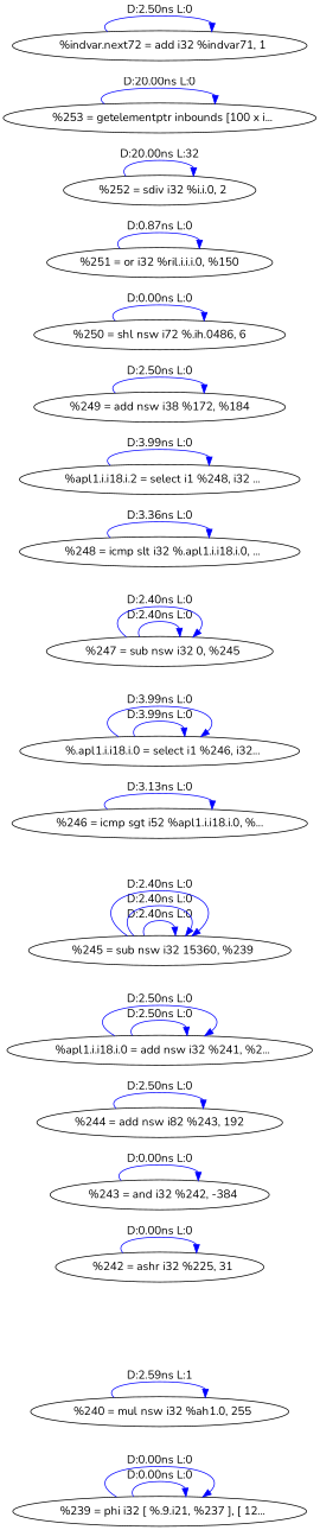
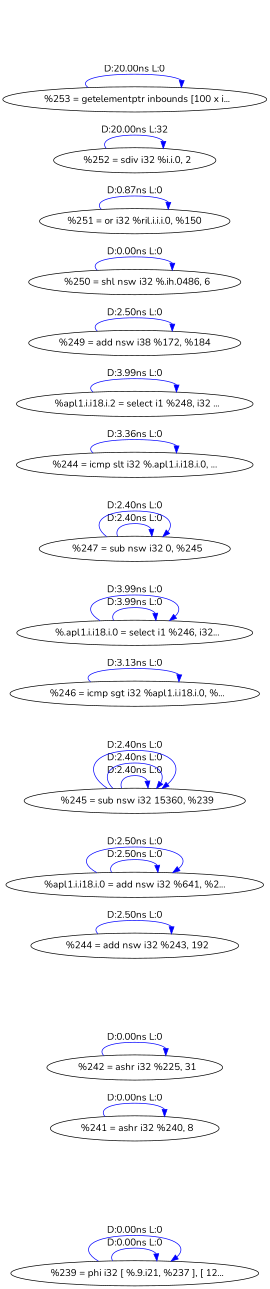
  digraph {
    fontname=Nunito
    rankdir=LR
    node [fontname=Nunito]
    edge [color=blue fontname=Nunito]
    n1 [label="  %239 = phi i32 [ %.9.i21, %237 ], [ 12..."]
-   n2 [label="  %240 = mul nsw i32 %ah1.0, 255"]
+   n3 [label="  %241 = ashr i32 %240, 8"]
    n4 [label="  %242 = ashr i32 %225, 31"]
-   n5 [label="  %243 = and i32 %242, -384"]
-   n6 [label="%244 = add nsw i82 %243, 192"]
-   n7 [label="  %apl1.i.i18.i.0 = add nsw i32 %241, %2..."]
+   n6 [label="  %244 = add nsw i32 %243, 192"]
+   n7 [label="%apl1.i.i18.i.0 = add nsw i32 %641, %2..."]
    n8 [label="  %245 = sub nsw i32 15360, %239"]
-   n9 [label="%246 = icmp sgt i52 %apl1.i.i18.i.0, %..."]
+   n9 [label="  %246 = icmp sgt i32 %apl1.i.i18.i.0, %..."]
    n10 [label="  %.apl1.i.i18.i.0 = select i1 %246, i32..."]
    n11 [label="  %247 = sub nsw i32 0, %245"]
-   n12 [label="  %248 = icmp slt i32 %.apl1.i.i18.i.0, ..."]
+   n12 [label="%244 = icmp slt i32 %.apl1.i.i18.i.0, ..."]
    n13 [label="  %apl1.i.i18.i.2 = select i1 %248, i32 ..."]
    n14 [label="%249 = add nsw i38 %172, %184"]
-   n15 [label="%250 = shl nsw i72 %.ih.0486, 6"]
+   n15 [label="  %250 = shl nsw i32 %.ih.0486, 6"]
    n16 [label="%251 = or i32 %ril.i.i.i.0, %150"]
    n17 [label="  %252 = sdiv i32 %i.i.0, 2"]
    n18 [label="  %253 = getelementptr inbounds [100 x i..."]
-   n19 [label="  %indvar.next72 = add i32 %indvar71, 1"]
    n1 -> n1 [label="D:0.00ns L:0"]
    n1 -> n1 [label="D:0.00ns L:0"]
-   n2 -> n2 [label="D:2.59ns L:1"]
+   n3 -> n3 [label="D:0.00ns L:0"]
    n4 -> n4 [label="D:0.00ns L:0"]
-   n5 -> n5 [label="D:0.00ns L:0"]
    n6 -> n6 [label="D:2.50ns L:0"]
    n7 -> n7 [label="D:2.50ns L:0"]
    n7 -> n7 [label="D:2.50ns L:0"]
    n8 -> n8 [label="D:2.40ns L:0"]
    n8 -> n8 [label="D:2.40ns L:0"]
    n8 -> n8 [label="D:2.40ns L:0"]
    n9 -> n9 [label="D:3.13ns L:0"]
    n10 -> n10 [label="D:3.99ns L:0"]
    n10 -> n10 [label="D:3.99ns L:0"]
    n11 -> n11 [label="D:2.40ns L:0"]
    n11 -> n11 [label="D:2.40ns L:0"]
    n12 -> n12 [label="D:3.36ns L:0"]
    n13 -> n13 [label="D:3.99ns L:0"]
    n14 -> n14 [label="D:2.50ns L:0"]
    n15 -> n15 [label="D:0.00ns L:0"]
    n16 -> n16 [label="D:0.87ns L:0"]
    n17 -> n17 [label="D:20.00ns L:32"]
    n18 -> n18 [label="D:20.00ns L:0"]
-   n19 -> n19 [label="D:2.50ns L:0"]
  }
